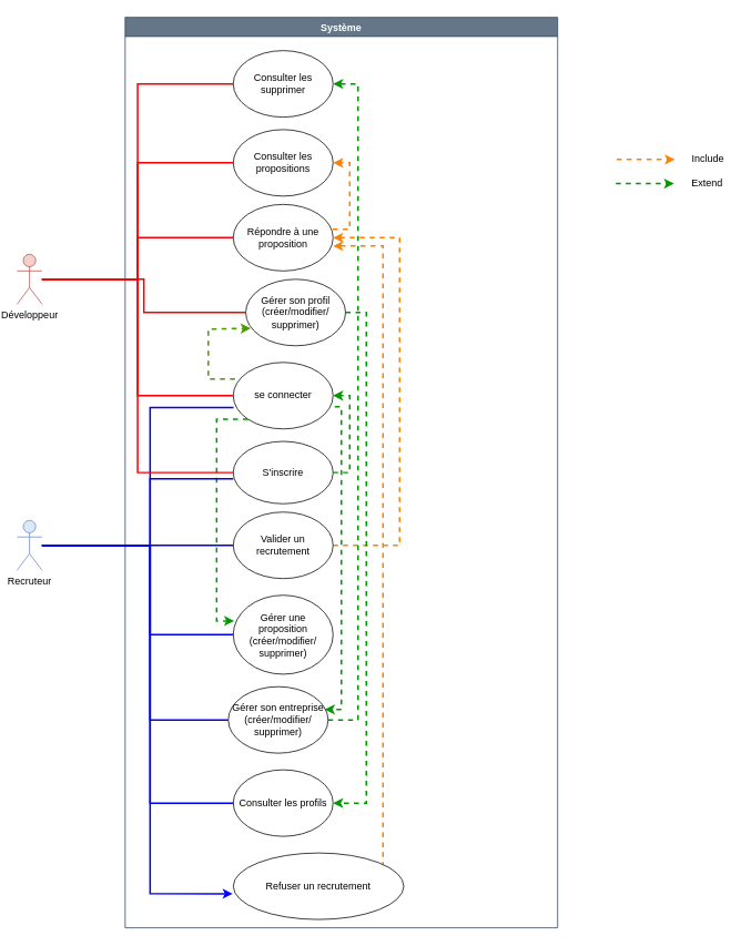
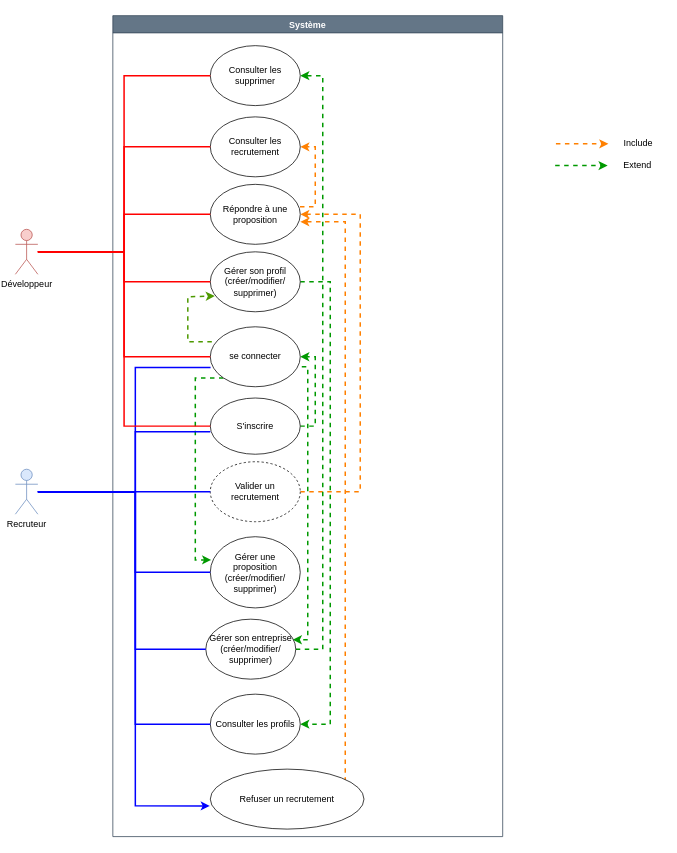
  <mxCell id="0" />
  <mxCell id="1" parent="0" />
  <mxCell id="2" value="Système" style="swimlane;fillColor=#647687;fontColor=#ffffff;strokeColor=#314354;" parent="1" vertex="1"><mxGeometry x="150" y="20" width="520" height="1095" as="geometry" /></mxCell>
  <mxCell id="3" value="Consulter les supprimer" style="ellipse;whiteSpace=wrap;html=1;" parent="2" vertex="1"><mxGeometry x="130" y="40" width="120" height="80" as="geometry" /></mxCell>
  <mxCell id="4" style="edgeStyle=orthogonalEdgeStyle;rounded=0;orthogonalLoop=1;jettySize=auto;html=1;entryX=1;entryY=0.5;entryDx=0;entryDy=0;dashed=1;startArrow=none;startFill=0;endArrow=classic;endFill=1;strokeColor=#FF8000;strokeWidth=2;exitX=0.997;exitY=0.372;exitDx=0;exitDy=0;exitPerimeter=0;" parent="2" source="5" target="20" edge="1"><mxGeometry relative="1" as="geometry" /></mxCell>
  <mxCell id="5" value="Répondre à une proposition" style="ellipse;whiteSpace=wrap;html=1;" parent="2" vertex="1"><mxGeometry x="130" y="225" width="120" height="80" as="geometry" /></mxCell>
  <mxCell id="6" style="edgeStyle=orthogonalEdgeStyle;rounded=0;orthogonalLoop=1;jettySize=auto;html=1;entryX=0.01;entryY=0.326;entryDx=0;entryDy=0;dashed=1;startArrow=none;startFill=0;endArrow=classic;endFill=1;strokeColor=#009900;strokeWidth=2;exitX=0;exitY=1;exitDx=0;exitDy=0;entryPerimeter=0;" parent="2" source="10" target="7" edge="1"><mxGeometry relative="1" as="geometry"><Array as="points"><mxPoint x="110" y="483" /><mxPoint x="110" y="726" /></Array></mxGeometry></mxCell>
  <mxCell id="7" value="Gérer une &lt;br&gt;proposition (créer/modifier/&lt;br&gt;supprimer)" style="ellipse;whiteSpace=wrap;html=1;" parent="2" vertex="1"><mxGeometry x="130" y="695" width="120" height="95" as="geometry" /></mxCell>
  <mxCell id="8" value="Consulter les profils" style="ellipse;whiteSpace=wrap;html=1;" parent="2" vertex="1"><mxGeometry x="130" y="905" width="120" height="80" as="geometry" /></mxCell>
  <mxCell id="9" style="edgeStyle=orthogonalEdgeStyle;rounded=0;orthogonalLoop=1;jettySize=auto;html=1;entryX=0.05;entryY=0.737;entryDx=0;entryDy=0;entryPerimeter=0;dashed=1;startArrow=none;startFill=0;endArrow=classic;endFill=1;strokeColor=#4D9900;strokeWidth=2;exitX=0.017;exitY=0.25;exitDx=0;exitDy=0;exitPerimeter=0;" parent="2" source="10" target="16" edge="1"><mxGeometry relative="1" as="geometry"><Array as="points"><mxPoint x="100" y="435" /><mxPoint x="100" y="375" /></Array></mxGeometry></mxCell>
  <mxCell id="10" value="se connecter" style="ellipse;whiteSpace=wrap;html=1;" parent="2" vertex="1"><mxGeometry x="130" y="415" width="120" height="80" as="geometry" /></mxCell>
  <mxCell id="11" style="edgeStyle=orthogonalEdgeStyle;rounded=0;orthogonalLoop=1;jettySize=auto;html=1;entryX=1;entryY=0.5;entryDx=0;entryDy=0;endArrow=classic;endFill=1;strokeColor=#009900;strokeWidth=2;exitX=1;exitY=0.5;exitDx=0;exitDy=0;dashed=1;" parent="2" source="12" target="10" edge="1"><mxGeometry relative="1" as="geometry" /></mxCell>
  <mxCell id="12" value="S'inscrire" style="ellipse;whiteSpace=wrap;html=1;" parent="2" vertex="1"><mxGeometry x="130" y="510" width="120" height="75" as="geometry" /></mxCell>
  <mxCell id="13" style="edgeStyle=orthogonalEdgeStyle;rounded=0;orthogonalLoop=1;jettySize=auto;html=1;entryX=1;entryY=0.5;entryDx=0;entryDy=0;dashed=1;endArrow=classic;endFill=1;strokeColor=#FF8000;strokeWidth=2;exitX=1;exitY=0.5;exitDx=0;exitDy=0;" parent="2" source="14" target="5" edge="1"><mxGeometry relative="1" as="geometry"><Array as="points"><mxPoint x="330" y="635" /><mxPoint x="330" y="265" /></Array></mxGeometry></mxCell>
- <mxCell id="14" value="Valider un recrutement" style="ellipse;whiteSpace=wrap;html=1;" parent="2" vertex="1"><mxGeometry x="130" y="595" width="120" height="80" as="geometry" /></mxCell>
+ <mxCell id="14" value="Valider un recrutement" style="ellipse;whiteSpace=wrap;html=1;dashed=1;" parent="2" vertex="1"><mxGeometry x="130" y="595" width="120" height="80" as="geometry" /></mxCell>
  <mxCell id="15" style="edgeStyle=orthogonalEdgeStyle;rounded=0;orthogonalLoop=1;jettySize=auto;html=1;exitX=1;exitY=0.5;exitDx=0;exitDy=0;entryX=1;entryY=0.5;entryDx=0;entryDy=0;dashed=1;startArrow=none;startFill=0;endArrow=classic;endFill=1;strokeColor=#009900;strokeWidth=2;" parent="2" source="16" target="8" edge="1"><mxGeometry relative="1" as="geometry"><Array as="points"><mxPoint x="290" y="355" /><mxPoint x="290" y="945" /></Array></mxGeometry></mxCell>
- <mxCell id="16" value="Gérer son profil&lt;br&gt;(créer/modifier/&lt;br&gt;supprimer)" style="ellipse;whiteSpace=wrap;html=1;" parent="2" vertex="1"><mxGeometry x="145" y="315" width="120" height="80" as="geometry" /></mxCell>
+ <mxCell id="16" value="Gérer son profil&lt;br&gt;(créer/modifier/&lt;br&gt;supprimer)" style="ellipse;whiteSpace=wrap;html=1;" parent="2" vertex="1"><mxGeometry x="130" y="315" width="120" height="80" as="geometry" /></mxCell>
  <mxCell id="17" style="edgeStyle=orthogonalEdgeStyle;rounded=0;orthogonalLoop=1;jettySize=auto;html=1;entryX=1;entryY=0.5;entryDx=0;entryDy=0;startArrow=none;startFill=0;endArrow=classic;endFill=1;strokeColor=#009900;strokeWidth=2;dashed=1;" parent="2" source="19" target="3" edge="1"><mxGeometry relative="1" as="geometry"><Array as="points"><mxPoint x="280" y="845" /><mxPoint x="280" y="80" /></Array></mxGeometry></mxCell>
  <mxCell id="18" style="edgeStyle=orthogonalEdgeStyle;rounded=0;orthogonalLoop=1;jettySize=auto;html=1;entryX=0.967;entryY=0.342;entryDx=0;entryDy=0;entryPerimeter=0;dashed=1;startArrow=none;startFill=0;endArrow=classic;endFill=1;strokeColor=#009900;strokeWidth=2;exitX=1.017;exitY=0.668;exitDx=0;exitDy=0;exitPerimeter=0;" parent="2" source="10" target="19" edge="1"><mxGeometry relative="1" as="geometry"><Array as="points"><mxPoint x="260" y="468" /><mxPoint x="260" y="832" /></Array></mxGeometry></mxCell>
  <mxCell id="19" value="Gérer son entreprise&lt;br&gt;(créer/modifier/&lt;br&gt;supprimer)" style="ellipse;whiteSpace=wrap;html=1;" parent="2" vertex="1"><mxGeometry x="124" y="805" width="120" height="80" as="geometry" /></mxCell>
- <mxCell id="20" value="Consulter les propositions" style="ellipse;whiteSpace=wrap;html=1;" parent="2" vertex="1"><mxGeometry x="130" y="135" width="120" height="80" as="geometry" /></mxCell>
+ <mxCell id="20" value="Consulter les recrutement" style="ellipse;whiteSpace=wrap;html=1;" parent="2" vertex="1"><mxGeometry x="130" y="135" width="120" height="80" as="geometry" /></mxCell>
  <mxCell id="21" style="edgeStyle=orthogonalEdgeStyle;rounded=0;orthogonalLoop=1;jettySize=auto;html=1;entryX=1;entryY=0.625;entryDx=0;entryDy=0;entryPerimeter=0;strokeColor=#FF8000;strokeWidth=2;exitX=1;exitY=0.5;exitDx=0;exitDy=0;dashed=1;" edge="1" parent="2" source="22" target="5"><mxGeometry relative="1" as="geometry"><Array as="points"><mxPoint x="310" y="1045" /><mxPoint x="310" y="275" /></Array></mxGeometry></mxCell>
  <mxCell id="22" value="Refuser un recrutement" style="ellipse;whiteSpace=wrap;html=1;" vertex="1" parent="2"><mxGeometry x="130" y="1005" width="205" height="80" as="geometry" /></mxCell>
  <mxCell id="23" style="edgeStyle=orthogonalEdgeStyle;rounded=0;orthogonalLoop=1;jettySize=auto;html=1;entryX=0;entryY=0.6;entryDx=0;entryDy=0;entryPerimeter=0;endArrow=none;endFill=0;strokeColor=#0000FF;strokeWidth=2;" parent="1" source="30" target="12" edge="1"><mxGeometry relative="1" as="geometry"><Array as="points"><mxPoint x="180" y="655" /><mxPoint x="180" y="575" /></Array></mxGeometry></mxCell>
  <mxCell id="24" style="edgeStyle=orthogonalEdgeStyle;rounded=0;orthogonalLoop=1;jettySize=auto;html=1;entryX=0.003;entryY=0.678;entryDx=0;entryDy=0;entryPerimeter=0;endArrow=none;endFill=0;strokeColor=#0000FF;strokeWidth=2;startArrow=none;startFill=0;" parent="1" source="30" target="10" edge="1"><mxGeometry relative="1" as="geometry"><Array as="points"><mxPoint x="180" y="655" /><mxPoint x="180" y="489" /></Array></mxGeometry></mxCell>
  <mxCell id="25" style="edgeStyle=orthogonalEdgeStyle;rounded=0;orthogonalLoop=1;jettySize=auto;html=1;startArrow=none;startFill=0;endArrow=none;endFill=0;strokeColor=#0000FF;strokeWidth=2;" parent="1" source="30" target="14" edge="1"><mxGeometry relative="1" as="geometry" /></mxCell>
  <mxCell id="26" style="edgeStyle=orthogonalEdgeStyle;rounded=0;orthogonalLoop=1;jettySize=auto;html=1;entryX=0;entryY=0.5;entryDx=0;entryDy=0;startArrow=none;startFill=0;endArrow=none;endFill=0;strokeColor=#0000FF;strokeWidth=2;" parent="1" source="30" target="7" edge="1"><mxGeometry relative="1" as="geometry"><Array as="points"><mxPoint x="180" y="655" /><mxPoint x="180" y="763" /></Array></mxGeometry></mxCell>
  <mxCell id="27" style="edgeStyle=orthogonalEdgeStyle;rounded=0;orthogonalLoop=1;jettySize=auto;html=1;entryX=0;entryY=0.5;entryDx=0;entryDy=0;startArrow=none;startFill=0;endArrow=none;endFill=0;strokeColor=#0000FF;strokeWidth=2;" parent="1" source="30" target="19" edge="1"><mxGeometry relative="1" as="geometry"><Array as="points"><mxPoint x="180" y="655" /><mxPoint x="180" y="865" /></Array></mxGeometry></mxCell>
  <mxCell id="28" style="edgeStyle=orthogonalEdgeStyle;rounded=0;orthogonalLoop=1;jettySize=auto;html=1;entryX=0;entryY=0.5;entryDx=0;entryDy=0;startArrow=none;startFill=0;endArrow=none;endFill=0;strokeColor=#0000FF;strokeWidth=2;" parent="1" source="30" target="8" edge="1"><mxGeometry relative="1" as="geometry"><Array as="points"><mxPoint x="180" y="655" /><mxPoint x="180" y="965" /></Array></mxGeometry></mxCell>
  <mxCell id="29" style="edgeStyle=orthogonalEdgeStyle;rounded=0;orthogonalLoop=1;jettySize=auto;html=1;entryX=-0.003;entryY=0.613;entryDx=0;entryDy=0;entryPerimeter=0;strokeColor=#0000FF;strokeWidth=2;" edge="1" parent="1" source="30" target="22"><mxGeometry relative="1" as="geometry"><Array as="points"><mxPoint x="180" y="655" /><mxPoint x="180" y="1074" /></Array></mxGeometry></mxCell>
  <mxCell id="30" value="Recruteur" style="shape=umlActor;verticalLabelPosition=bottom;verticalAlign=top;html=1;outlineConnect=0;fillColor=#dae8fc;strokeColor=#6c8ebf;" parent="1" vertex="1"><mxGeometry x="20" y="625" width="30" height="60" as="geometry" /></mxCell>
  <mxCell id="31" style="edgeStyle=orthogonalEdgeStyle;rounded=0;orthogonalLoop=1;jettySize=auto;html=1;entryX=0;entryY=0.5;entryDx=0;entryDy=0;strokeColor=#FF0000;strokeWidth=2;endArrow=none;endFill=0;" parent="1" source="37" target="3" edge="1"><mxGeometry relative="1" as="geometry" /></mxCell>
  <mxCell id="32" style="edgeStyle=orthogonalEdgeStyle;rounded=0;orthogonalLoop=1;jettySize=auto;html=1;entryX=0;entryY=0.5;entryDx=0;entryDy=0;endArrow=none;endFill=0;strokeColor=#FF0000;strokeWidth=2;" parent="1" source="37" target="20" edge="1"><mxGeometry relative="1" as="geometry" /></mxCell>
  <mxCell id="33" style="edgeStyle=orthogonalEdgeStyle;rounded=0;orthogonalLoop=1;jettySize=auto;html=1;entryX=0;entryY=0.5;entryDx=0;entryDy=0;endArrow=none;endFill=0;strokeColor=#FF0000;strokeWidth=2;" parent="1" source="37" target="5" edge="1"><mxGeometry relative="1" as="geometry" /></mxCell>
  <mxCell id="34" style="edgeStyle=orthogonalEdgeStyle;rounded=0;orthogonalLoop=1;jettySize=auto;html=1;entryX=0;entryY=0.5;entryDx=0;entryDy=0;endArrow=none;endFill=0;strokeColor=#FF0000;strokeWidth=2;" parent="1" source="37" target="16" edge="1"><mxGeometry relative="1" as="geometry" /></mxCell>
  <mxCell id="35" style="edgeStyle=orthogonalEdgeStyle;rounded=0;orthogonalLoop=1;jettySize=auto;html=1;entryX=0;entryY=0.5;entryDx=0;entryDy=0;endArrow=none;endFill=0;strokeColor=#FF0000;strokeWidth=2;" parent="1" source="37" target="10" edge="1"><mxGeometry relative="1" as="geometry" /></mxCell>
  <mxCell id="36" style="edgeStyle=orthogonalEdgeStyle;rounded=0;orthogonalLoop=1;jettySize=auto;html=1;entryX=0;entryY=0.5;entryDx=0;entryDy=0;endArrow=none;endFill=0;strokeColor=#FF0000;strokeWidth=2;" parent="1" source="37" target="12" edge="1"><mxGeometry relative="1" as="geometry" /></mxCell>
  <mxCell id="37" value="Développeur" style="shape=umlActor;verticalLabelPosition=bottom;verticalAlign=top;html=1;outlineConnect=0;fillColor=#f8cecc;strokeColor=#b85450;strokeWidth=1;" parent="1" vertex="1"><mxGeometry x="20" y="305" width="30" height="60" as="geometry" /></mxCell>
  <mxCell id="38" value="" style="endArrow=classic;html=1;rounded=0;strokeWidth=2;strokeColor=#FF8000;dashed=1;" edge="1" parent="1"><mxGeometry width="50" height="50" relative="1" as="geometry"><mxPoint x="741" y="191" as="sourcePoint" /><mxPoint x="811" y="191" as="targetPoint" /></mxGeometry></mxCell>
  <mxCell id="39" value="Include" style="text;html=1;strokeColor=none;fillColor=none;align=center;verticalAlign=middle;whiteSpace=wrap;rounded=0;" vertex="1" parent="1"><mxGeometry x="821" y="176" width="60" height="30" as="geometry" /></mxCell>
  <mxCell id="40" value="" style="endArrow=classic;html=1;rounded=0;strokeWidth=2;strokeColor=#009900;dashed=1;" edge="1" parent="1"><mxGeometry width="50" height="50" relative="1" as="geometry"><mxPoint x="740" y="220" as="sourcePoint" /><mxPoint x="810" y="220" as="targetPoint" /></mxGeometry></mxCell>
  <mxCell id="41" value="Extend" style="text;html=1;strokeColor=none;fillColor=none;align=center;verticalAlign=middle;whiteSpace=wrap;rounded=0;" vertex="1" parent="1"><mxGeometry x="820" y="205" width="60" height="30" as="geometry" /></mxCell>
